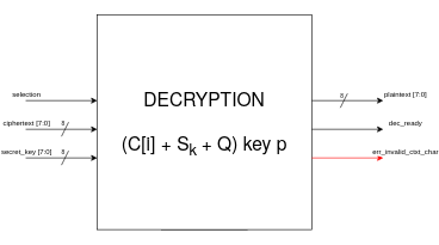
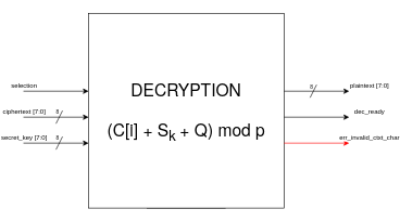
  <mxCell id="0" />
  <mxCell id="1" parent="0" />
  <mxCell id="2" value="" style="rounded=0;whiteSpace=wrap;html=1;" parent="1" vertex="1"><mxGeometry x="210" y="260" width="120" height="60" as="geometry" /></mxCell>
- <mxCell id="3" value="&lt;font data-font-src=&quot;https://fonts.googleapis.com/css?family=Helvetica+Neue&quot; face=&quot;Helvetica Neue&quot; style=&quot;font-size: 26px;&quot;&gt;DECRYPTION&lt;br&gt;&lt;br&gt;(C[i] + S&lt;sub&gt;k &lt;/sub&gt;+ Q) key p&lt;br&gt;&lt;/font&gt;" style="whiteSpace=wrap;html=1;aspect=fixed;rounded=0;strokeWidth=1;" parent="1" vertex="1"><mxGeometry x="120" y="20" width="300" height="300" as="geometry" /></mxCell>
+ <mxCell id="3" value="&lt;font data-font-src=&quot;https://fonts.googleapis.com/css?family=Helvetica+Neue&quot; face=&quot;Helvetica Neue&quot; style=&quot;font-size: 26px;&quot;&gt;DECRYPTION&lt;br&gt;&lt;br&gt;(C[i] + S&lt;sub&gt;k &lt;/sub&gt;+ Q) mod p&lt;br&gt;&lt;/font&gt;" style="whiteSpace=wrap;html=1;aspect=fixed;rounded=0;strokeWidth=1;" parent="1" vertex="1"><mxGeometry x="120" y="20" width="300" height="300" as="geometry" /></mxCell>
  <mxCell id="4" value="" style="endArrow=classic;html=1;rounded=0;fontSize=40;" parent="1" edge="1"><mxGeometry relative="1" as="geometry"><mxPoint x="20" y="180" as="sourcePoint" /><mxPoint x="120" y="180" as="targetPoint" /></mxGeometry></mxCell>
  <mxCell id="5" value="ciphertext [7:0]" style="edgeLabel;resizable=0;html=1;align=center;verticalAlign=middle;rounded=1;strokeWidth=1;fontSize=10;" parent="4" connectable="0" vertex="1"><mxGeometry relative="1" as="geometry"><mxPoint x="-50" y="-10" as="offset" /></mxGeometry></mxCell>
  <mxCell id="6" value="" style="endArrow=classic;html=1;rounded=0;fontSize=40;" parent="1" edge="1"><mxGeometry relative="1" as="geometry"><mxPoint x="20" y="140" as="sourcePoint" /><mxPoint x="120" y="140" as="targetPoint" /></mxGeometry></mxCell>
  <mxCell id="7" value="selection" style="edgeLabel;resizable=0;html=1;align=center;verticalAlign=middle;rounded=1;strokeWidth=1;fontSize=10;" parent="6" connectable="0" vertex="1"><mxGeometry relative="1" as="geometry"><mxPoint x="-50" y="-10" as="offset" /></mxGeometry></mxCell>
  <mxCell id="8" value="" style="endArrow=classic;html=1;rounded=0;fontSize=40;" parent="1" edge="1"><mxGeometry relative="1" as="geometry"><mxPoint x="420" y="180" as="sourcePoint" /><mxPoint x="520" y="180" as="targetPoint" /></mxGeometry></mxCell>
  <mxCell id="9" value="dec_ready" style="edgeLabel;resizable=0;html=1;align=center;verticalAlign=middle;rounded=1;strokeWidth=1;fontSize=10;" parent="8" connectable="0" vertex="1"><mxGeometry relative="1" as="geometry"><mxPoint x="80" y="-10" as="offset" /></mxGeometry></mxCell>
  <mxCell id="10" value="" style="endArrow=classic;html=1;rounded=0;fontSize=40;" parent="1" edge="1"><mxGeometry relative="1" as="geometry"><mxPoint x="420" y="140" as="sourcePoint" /><mxPoint x="520" y="140" as="targetPoint" /></mxGeometry></mxCell>
  <mxCell id="11" value="plaintext [7:0]" style="edgeLabel;resizable=0;html=1;align=center;verticalAlign=middle;rounded=1;strokeWidth=1;fontSize=10;" parent="10" connectable="0" vertex="1"><mxGeometry relative="1" as="geometry"><mxPoint x="80" y="-10" as="offset" /></mxGeometry></mxCell>
  <mxCell id="12" value="" style="endArrow=classic;html=1;rounded=0;fontSize=40;" parent="1" edge="1"><mxGeometry relative="1" as="geometry"><mxPoint x="20" y="220" as="sourcePoint" /><mxPoint x="120" y="220" as="targetPoint" /></mxGeometry></mxCell>
  <mxCell id="13" value="secret_key [7:0]" style="edgeLabel;resizable=0;html=1;align=center;verticalAlign=middle;rounded=1;strokeWidth=1;fontSize=10;" parent="12" connectable="0" vertex="1"><mxGeometry relative="1" as="geometry"><mxPoint x="-50" y="-10" as="offset" /></mxGeometry></mxCell>
  <mxCell id="14" value="" style="endArrow=classic;html=1;rounded=0;fontSize=40;strokeColor=#FF0000;" parent="1" edge="1"><mxGeometry relative="1" as="geometry"><mxPoint x="420" y="220" as="sourcePoint" /><mxPoint x="520" y="220" as="targetPoint" /></mxGeometry></mxCell>
  <mxCell id="15" value="err_invalid_ctxt_char" style="edgeLabel;resizable=0;html=1;align=center;verticalAlign=middle;rounded=1;strokeWidth=1;fontSize=10;" parent="14" connectable="0" vertex="1"><mxGeometry relative="1" as="geometry"><mxPoint x="80" y="-10" as="offset" /></mxGeometry></mxCell>
  <mxCell id="16" value="" style="endArrow=none;html=1;rounded=0;fontSize=26;" edge="1" parent="1"><mxGeometry x="1" y="20" width="50" height="50" relative="1" as="geometry"><mxPoint x="70" y="230" as="sourcePoint" /><mxPoint x="80" y="210" as="targetPoint" /><mxPoint x="18" y="-11" as="offset" /></mxGeometry></mxCell>
  <mxCell id="17" value="&lt;font style=&quot;font-size: 8px;&quot;&gt;8&lt;/font&gt;" style="edgeLabel;html=1;align=center;verticalAlign=middle;resizable=0;points=[];fontSize=26;labelBackgroundColor=none;" vertex="1" connectable="0" parent="16"><mxGeometry x="-0.424" y="1" relative="1" as="geometry"><mxPoint y="-18" as="offset" /></mxGeometry></mxCell>
  <mxCell id="18" value="" style="endArrow=none;html=1;rounded=0;fontSize=26;" edge="1" parent="1"><mxGeometry x="1" y="20" width="50" height="50" relative="1" as="geometry"><mxPoint x="70" y="190" as="sourcePoint" /><mxPoint x="80" y="170" as="targetPoint" /><mxPoint x="18" y="-11" as="offset" /></mxGeometry></mxCell>
  <mxCell id="19" value="&lt;font style=&quot;font-size: 8px;&quot;&gt;8&lt;/font&gt;" style="edgeLabel;html=1;align=center;verticalAlign=middle;resizable=0;points=[];fontSize=26;labelBackgroundColor=none;" vertex="1" connectable="0" parent="18"><mxGeometry x="-0.424" y="1" relative="1" as="geometry"><mxPoint y="-18" as="offset" /></mxGeometry></mxCell>
  <mxCell id="20" value="" style="endArrow=none;html=1;rounded=0;fontSize=26;" edge="1" parent="1"><mxGeometry x="1" y="20" width="50" height="50" relative="1" as="geometry"><mxPoint x="460" y="150" as="sourcePoint" /><mxPoint x="470" y="130" as="targetPoint" /><mxPoint x="18" y="-11" as="offset" /></mxGeometry></mxCell>
  <mxCell id="21" value="&lt;font style=&quot;font-size: 8px;&quot;&gt;8&lt;/font&gt;" style="edgeLabel;html=1;align=center;verticalAlign=middle;resizable=0;points=[];fontSize=26;labelBackgroundColor=none;" vertex="1" connectable="0" parent="20"><mxGeometry x="-0.424" y="1" relative="1" as="geometry"><mxPoint y="-18" as="offset" /></mxGeometry></mxCell>
